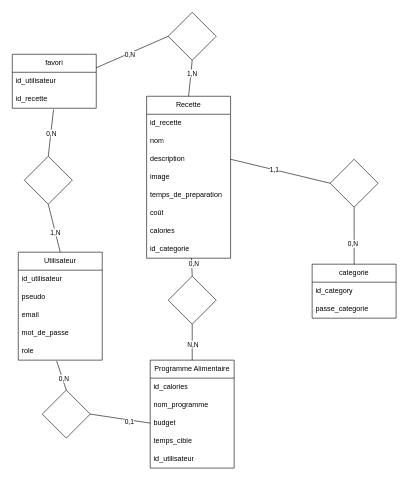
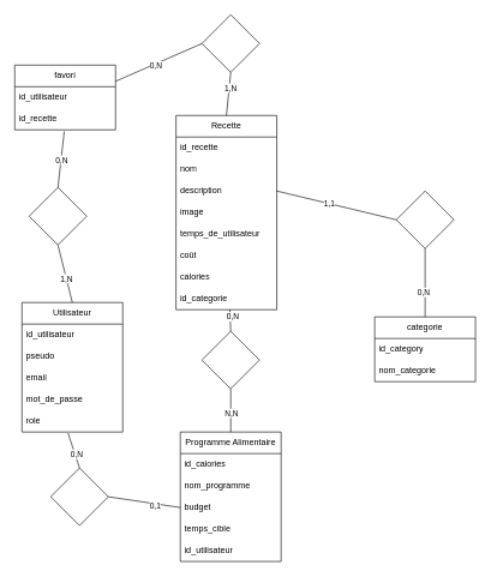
  <mxCell id="0" />
  <mxCell id="1" parent="0" />
  <mxCell id="2" value="Utilisateur" style="swimlane;fontStyle=0;childLayout=stackLayout;horizontal=1;startSize=30;horizontalStack=0;resizeParent=1;resizeParentMax=0;resizeLast=0;collapsible=1;marginBottom=0;whiteSpace=wrap;html=1;" parent="1" vertex="1"><mxGeometry x="30" y="420" width="140" height="180" as="geometry" /></mxCell>
  <mxCell id="3" value="id_utilisateur" style="text;strokeColor=none;fillColor=none;align=left;verticalAlign=middle;spacingLeft=4;spacingRight=4;overflow=hidden;points=[[0,0.5],[1,0.5]];portConstraint=eastwest;rotatable=0;whiteSpace=wrap;html=1;" parent="2" vertex="1"><mxGeometry y="30" width="140" height="30" as="geometry" /></mxCell>
  <mxCell id="4" value="pseudo" style="text;strokeColor=none;fillColor=none;align=left;verticalAlign=middle;spacingLeft=4;spacingRight=4;overflow=hidden;points=[[0,0.5],[1,0.5]];portConstraint=eastwest;rotatable=0;whiteSpace=wrap;html=1;" parent="2" vertex="1"><mxGeometry y="60" width="140" height="30" as="geometry" /></mxCell>
  <mxCell id="5" value="email&lt;span style=&quot;color: rgba(0, 0, 0, 0); font-family: monospace; font-size: 0px; text-wrap: nowrap;&quot;&gt;%3CmxGraphModel%3E%3Croot%3E%3CmxCell%20id%3D%220%22%2F%3E%3CmxCell%20id%3D%221%22%20parent%3D%220%22%2F%3E%3CmxCell%20id%3D%222%22%20value%3D%22Utilisateur%22%20style%3D%22swimlane%3BfontStyle%3D0%3BchildLayout%3DstackLayout%3Bhorizontal%3D1%3BstartSize%3D30%3BhorizontalStack%3D0%3BresizeParent%3D1%3BresizeParentMax%3D0%3BresizeLast%3D0%3Bcollapsible%3D1%3BmarginBottom%3D0%3BwhiteSpace%3Dwrap%3Bhtml%3D1%3B%22%20vertex%3D%221%22%20parent%3D%221%22%3E%3CmxGeometry%20x%3D%2270%22%20y%3D%22230%22%20width%3D%22140%22%20height%3D%22120%22%20as%3D%22geometry%22%2F%3E%3C%2FmxCell%3E%3CmxCell%20id%3D%223%22%20value%3D%22Item%201%22%20style%3D%22text%3BstrokeColor%3Dnone%3BfillColor%3Dnone%3Balign%3Dleft%3BverticalAlign%3Dmiddle%3BspacingLeft%3D4%3BspacingRight%3D4%3Boverflow%3Dhidden%3Bpoints%3D%5B%5B0%2C0.5%5D%2C%5B1%2C0.5%5D%5D%3BportConstraint%3Deastwest%3Brotatable%3D0%3BwhiteSpace%3Dwrap%3Bhtml%3D1%3B%22%20vertex%3D%221%22%20parent%3D%222%22%3E%3CmxGeometry%20y%3D%2230%22%20width%3D%22140%22%20height%3D%2230%22%20as%3D%22geometry%22%2F%3E%3C%2FmxCell%3E%3CmxCell%20id%3D%224%22%20value%3D%22Item%202%22%20style%3D%22text%3BstrokeColor%3Dnone%3BfillColor%3Dnone%3Balign%3Dleft%3BverticalAlign%3Dmiddle%3BspacingLeft%3D4%3BspacingRight%3D4%3Boverflow%3Dhidden%3Bpoints%3D%5B%5B0%2C0.5%5D%2C%5B1%2C0.5%5D%5D%3BportConstraint%3Deastwest%3Brotatable%3D0%3BwhiteSpace%3Dwrap%3Bhtml%3D1%3B%22%20vertex%3D%221%22%20parent%3D%222%22%3E%3CmxGeometry%20y%3D%2260%22%20width%3D%22140%22%20height%3D%2230%22%20as%3D%22geometry%22%2F%3E%3C%2FmxCell%3E%3CmxCell%20id%3D%225%22%20value%3D%22Item%203%22%20style%3D%22text%3BstrokeColor%3Dnone%3BfillColor%3Dnone%3Balign%3Dleft%3BverticalAlign%3Dmiddle%3BspacingLeft%3D4%3BspacingRight%3D4%3Boverflow%3Dhidden%3Bpoints%3D%5B%5B0%2C0.5%5D%2C%5B1%2C0.5%5D%5D%3BportConstraint%3Deastwest%3Brotatable%3D0%3BwhiteSpace%3Dwrap%3Bhtml%3D1%3B%22%20vertex%3D%221%22%20parent%3D%222%22%3E%3CmxGeometry%20y%3D%2290%22%20width%3D%22140%22%20height%3D%2230%22%20as%3D%22geometry%22%2F%3E%3C%2FmxCell%3E%3C%2Froot%3E%3C%2FmxGraphModel%3E&lt;/span&gt;" style="text;strokeColor=none;fillColor=none;align=left;verticalAlign=middle;spacingLeft=4;spacingRight=4;overflow=hidden;points=[[0,0.5],[1,0.5]];portConstraint=eastwest;rotatable=0;whiteSpace=wrap;html=1;" parent="2" vertex="1"><mxGeometry y="90" width="140" height="30" as="geometry" /></mxCell>
  <mxCell id="6" value="mot_de_passe" style="text;strokeColor=none;fillColor=none;align=left;verticalAlign=middle;spacingLeft=4;spacingRight=4;overflow=hidden;points=[[0,0.5],[1,0.5]];portConstraint=eastwest;rotatable=0;whiteSpace=wrap;html=1;" parent="2" vertex="1"><mxGeometry y="120" width="140" height="30" as="geometry" /></mxCell>
  <mxCell id="7" value="role" style="text;strokeColor=none;fillColor=none;align=left;verticalAlign=middle;spacingLeft=4;spacingRight=4;overflow=hidden;points=[[0,0.5],[1,0.5]];portConstraint=eastwest;rotatable=0;whiteSpace=wrap;html=1;" parent="2" vertex="1"><mxGeometry y="150" width="140" height="30" as="geometry" /></mxCell>
  <mxCell id="8" value="categorie" style="swimlane;fontStyle=0;childLayout=stackLayout;horizontal=1;startSize=30;horizontalStack=0;resizeParent=1;resizeParentMax=0;resizeLast=0;collapsible=1;marginBottom=0;whiteSpace=wrap;html=1;" parent="1" vertex="1"><mxGeometry x="520" y="440" width="140" height="90" as="geometry" /></mxCell>
  <mxCell id="9" value="id_category" style="text;strokeColor=none;fillColor=none;align=left;verticalAlign=middle;spacingLeft=4;spacingRight=4;overflow=hidden;points=[[0,0.5],[1,0.5]];portConstraint=eastwest;rotatable=0;whiteSpace=wrap;html=1;" parent="8" vertex="1"><mxGeometry y="30" width="140" height="30" as="geometry" /></mxCell>
- <mxCell id="10" value="passe_categorie" style="text;strokeColor=none;fillColor=none;align=left;verticalAlign=middle;spacingLeft=4;spacingRight=4;overflow=hidden;points=[[0,0.5],[1,0.5]];portConstraint=eastwest;rotatable=0;whiteSpace=wrap;html=1;" parent="8" vertex="1"><mxGeometry y="60" width="140" height="30" as="geometry" /></mxCell>
+ <mxCell id="10" value="nom_categorie" style="text;strokeColor=none;fillColor=none;align=left;verticalAlign=middle;spacingLeft=4;spacingRight=4;overflow=hidden;points=[[0,0.5],[1,0.5]];portConstraint=eastwest;rotatable=0;whiteSpace=wrap;html=1;" parent="8" vertex="1"><mxGeometry y="60" width="140" height="30" as="geometry" /></mxCell>
  <mxCell id="11" value="Programme Alimentaire" style="swimlane;fontStyle=0;childLayout=stackLayout;horizontal=1;startSize=30;horizontalStack=0;resizeParent=1;resizeParentMax=0;resizeLast=0;collapsible=1;marginBottom=0;whiteSpace=wrap;html=1;" parent="1" vertex="1"><mxGeometry x="250" y="600" width="140" height="180" as="geometry" /></mxCell>
  <mxCell id="12" value="id_calories" style="text;strokeColor=none;fillColor=none;align=left;verticalAlign=middle;spacingLeft=4;spacingRight=4;overflow=hidden;points=[[0,0.5],[1,0.5]];portConstraint=eastwest;rotatable=0;whiteSpace=wrap;html=1;" parent="11" vertex="1"><mxGeometry y="30" width="140" height="30" as="geometry" /></mxCell>
  <mxCell id="13" value="nom_programme" style="text;strokeColor=none;fillColor=none;align=left;verticalAlign=middle;spacingLeft=4;spacingRight=4;overflow=hidden;points=[[0,0.5],[1,0.5]];portConstraint=eastwest;rotatable=0;whiteSpace=wrap;html=1;" parent="11" vertex="1"><mxGeometry y="60" width="140" height="30" as="geometry" /></mxCell>
  <mxCell id="14" value="budget" style="text;strokeColor=none;fillColor=none;align=left;verticalAlign=middle;spacingLeft=4;spacingRight=4;overflow=hidden;points=[[0,0.5],[1,0.5]];portConstraint=eastwest;rotatable=0;whiteSpace=wrap;html=1;" parent="11" vertex="1"><mxGeometry y="90" width="140" height="30" as="geometry" /></mxCell>
  <mxCell id="15" value="temps_cible" style="text;strokeColor=none;fillColor=none;align=left;verticalAlign=middle;spacingLeft=4;spacingRight=4;overflow=hidden;points=[[0,0.5],[1,0.5]];portConstraint=eastwest;rotatable=0;whiteSpace=wrap;html=1;" parent="11" vertex="1"><mxGeometry y="120" width="140" height="30" as="geometry" /></mxCell>
  <mxCell id="16" value="id_utilisateur" style="text;strokeColor=none;fillColor=none;align=left;verticalAlign=middle;spacingLeft=4;spacingRight=4;overflow=hidden;points=[[0,0.5],[1,0.5]];portConstraint=eastwest;rotatable=0;whiteSpace=wrap;html=1;" parent="11" vertex="1"><mxGeometry y="150" width="140" height="30" as="geometry" /></mxCell>
  <mxCell id="17" value="Recette" style="swimlane;fontStyle=0;childLayout=stackLayout;horizontal=1;startSize=30;horizontalStack=0;resizeParent=1;resizeParentMax=0;resizeLast=0;collapsible=1;marginBottom=0;whiteSpace=wrap;html=1;" parent="1" vertex="1"><mxGeometry x="244" y="160" width="140" height="270" as="geometry" /></mxCell>
  <mxCell id="18" value="id_recette" style="text;strokeColor=none;fillColor=none;align=left;verticalAlign=middle;spacingLeft=4;spacingRight=4;overflow=hidden;points=[[0,0.5],[1,0.5]];portConstraint=eastwest;rotatable=0;whiteSpace=wrap;html=1;" parent="17" vertex="1"><mxGeometry y="30" width="140" height="30" as="geometry" /></mxCell>
  <mxCell id="19" value="nom" style="text;strokeColor=none;fillColor=none;align=left;verticalAlign=middle;spacingLeft=4;spacingRight=4;overflow=hidden;points=[[0,0.5],[1,0.5]];portConstraint=eastwest;rotatable=0;whiteSpace=wrap;html=1;" parent="17" vertex="1"><mxGeometry y="60" width="140" height="30" as="geometry" /></mxCell>
  <mxCell id="20" value="description" style="text;strokeColor=none;fillColor=none;align=left;verticalAlign=middle;spacingLeft=4;spacingRight=4;overflow=hidden;points=[[0,0.5],[1,0.5]];portConstraint=eastwest;rotatable=0;whiteSpace=wrap;html=1;" parent="17" vertex="1"><mxGeometry y="90" width="140" height="30" as="geometry" /></mxCell>
  <mxCell id="21" value="image" style="text;strokeColor=none;fillColor=none;align=left;verticalAlign=middle;spacingLeft=4;spacingRight=4;overflow=hidden;points=[[0,0.5],[1,0.5]];portConstraint=eastwest;rotatable=0;whiteSpace=wrap;html=1;" vertex="1" parent="17"><mxGeometry y="120" width="140" height="30" as="geometry" /></mxCell>
- <mxCell id="22" value="temps_de_preparation" style="text;strokeColor=none;fillColor=none;align=left;verticalAlign=middle;spacingLeft=4;spacingRight=4;overflow=hidden;points=[[0,0.5],[1,0.5]];portConstraint=eastwest;rotatable=0;whiteSpace=wrap;html=1;" parent="17" vertex="1"><mxGeometry y="150" width="140" height="30" as="geometry" /></mxCell>
+ <mxCell id="22" value="temps_de_utilisateur" style="text;strokeColor=none;fillColor=none;align=left;verticalAlign=middle;spacingLeft=4;spacingRight=4;overflow=hidden;points=[[0,0.5],[1,0.5]];portConstraint=eastwest;rotatable=0;whiteSpace=wrap;html=1;" parent="17" vertex="1"><mxGeometry y="150" width="140" height="30" as="geometry" /></mxCell>
  <mxCell id="23" value="coût" style="text;strokeColor=none;fillColor=none;align=left;verticalAlign=middle;spacingLeft=4;spacingRight=4;overflow=hidden;points=[[0,0.5],[1,0.5]];portConstraint=eastwest;rotatable=0;whiteSpace=wrap;html=1;" vertex="1" parent="17"><mxGeometry y="180" width="140" height="30" as="geometry" /></mxCell>
  <mxCell id="24" value="calories" style="text;strokeColor=none;fillColor=none;align=left;verticalAlign=middle;spacingLeft=4;spacingRight=4;overflow=hidden;points=[[0,0.5],[1,0.5]];portConstraint=eastwest;rotatable=0;whiteSpace=wrap;html=1;" parent="17" vertex="1"><mxGeometry y="210" width="140" height="30" as="geometry" /></mxCell>
  <mxCell id="25" value="id_categorie" style="text;strokeColor=none;fillColor=none;align=left;verticalAlign=middle;spacingLeft=4;spacingRight=4;overflow=hidden;points=[[0,0.5],[1,0.5]];portConstraint=eastwest;rotatable=0;whiteSpace=wrap;html=1;" parent="17" vertex="1"><mxGeometry y="240" width="140" height="30" as="geometry" /></mxCell>
  <mxCell id="26" value="" style="rhombus;whiteSpace=wrap;html=1;" parent="1" vertex="1"><mxGeometry x="550" y="265" width="80" height="80" as="geometry" /></mxCell>
  <mxCell id="27" value="" style="endArrow=none;html=1;rounded=0;entryX=0.5;entryY=0;entryDx=0;entryDy=0;exitX=0.5;exitY=1;exitDx=0;exitDy=0;" parent="1" source="26" target="8" edge="1"><mxGeometry width="50" height="50" relative="1" as="geometry"><mxPoint x="360" y="530" as="sourcePoint" /><mxPoint x="410" y="480" as="targetPoint" /></mxGeometry></mxCell>
  <mxCell id="28" value="0,N" style="edgeLabel;html=1;align=center;verticalAlign=middle;resizable=0;points=[];" parent="27" vertex="1" connectable="0"><mxGeometry x="0.263" y="-3" relative="1" as="geometry"><mxPoint as="offset" /></mxGeometry></mxCell>
  <mxCell id="29" value="" style="endArrow=none;html=1;rounded=0;entryX=0;entryY=0.5;entryDx=0;entryDy=0;exitX=1;exitY=0.5;exitDx=0;exitDy=0;" parent="1" edge="1"><mxGeometry width="50" height="50" relative="1" as="geometry"><mxPoint x="384" y="265" as="sourcePoint" /><mxPoint x="550" y="305" as="targetPoint" /></mxGeometry></mxCell>
  <mxCell id="30" value="1,1" style="edgeLabel;html=1;align=center;verticalAlign=middle;resizable=0;points=[];" vertex="1" connectable="0" parent="29"><mxGeometry x="-0.136" y="1" relative="1" as="geometry"><mxPoint as="offset" /></mxGeometry></mxCell>
  <mxCell id="31" value="" style="rhombus;whiteSpace=wrap;html=1;" parent="1" vertex="1"><mxGeometry x="70" y="650" width="80" height="80" as="geometry" /></mxCell>
  <mxCell id="32" value="" style="endArrow=none;html=1;rounded=0;exitX=0;exitY=0.5;exitDx=0;exitDy=0;entryX=1;entryY=0.5;entryDx=0;entryDy=0;" parent="1" source="14" target="31" edge="1"><mxGeometry width="50" height="50" relative="1" as="geometry"><mxPoint x="360" y="530" as="sourcePoint" /><mxPoint x="410" y="480" as="targetPoint" /></mxGeometry></mxCell>
  <mxCell id="33" value="0,1" style="edgeLabel;html=1;align=center;verticalAlign=middle;resizable=0;points=[];" parent="32" vertex="1" connectable="0"><mxGeometry x="-0.317" y="3" relative="1" as="geometry"><mxPoint as="offset" /></mxGeometry></mxCell>
  <mxCell id="34" value="" style="endArrow=none;html=1;rounded=0;exitX=0.5;exitY=0;exitDx=0;exitDy=0;entryX=0.457;entryY=1.053;entryDx=0;entryDy=0;entryPerimeter=0;" parent="1" source="31" target="7" edge="1"><mxGeometry width="50" height="50" relative="1" as="geometry"><mxPoint x="360" y="530" as="sourcePoint" /><mxPoint x="410" y="480" as="targetPoint" /></mxGeometry></mxCell>
  <mxCell id="35" value="0,N" style="edgeLabel;html=1;align=center;verticalAlign=middle;resizable=0;points=[];" parent="34" vertex="1" connectable="0"><mxGeometry x="-0.199" y="-2" relative="1" as="geometry"><mxPoint as="offset" /></mxGeometry></mxCell>
  <mxCell id="36" value="" style="endArrow=none;html=1;rounded=0;exitX=0.5;exitY=0;exitDx=0;exitDy=0;entryX=0.5;entryY=1;entryDx=0;entryDy=0;" parent="1" source="11" target="38" edge="1"><mxGeometry width="50" height="50" relative="1" as="geometry"><mxPoint x="370" y="610" as="sourcePoint" /><mxPoint x="370" y="550" as="targetPoint" /></mxGeometry></mxCell>
  <mxCell id="37" value="N,N" style="edgeLabel;html=1;align=center;verticalAlign=middle;resizable=0;points=[];" parent="36" vertex="1" connectable="0"><mxGeometry x="-0.1" relative="1" as="geometry"><mxPoint as="offset" /></mxGeometry></mxCell>
  <mxCell id="38" value="" style="rhombus;whiteSpace=wrap;html=1;" parent="1" vertex="1"><mxGeometry x="280" y="460" width="80" height="80" as="geometry" /></mxCell>
  <mxCell id="39" value="" style="endArrow=none;html=1;rounded=0;entryX=0.5;entryY=0;entryDx=0;entryDy=0;exitX=0.534;exitY=0.987;exitDx=0;exitDy=0;exitPerimeter=0;" parent="1" source="25" target="38" edge="1"><mxGeometry width="50" height="50" relative="1" as="geometry"><mxPoint x="360" y="530" as="sourcePoint" /><mxPoint x="410" y="480" as="targetPoint" /></mxGeometry></mxCell>
  <mxCell id="40" value="0,N" style="edgeLabel;html=1;align=center;verticalAlign=middle;resizable=0;points=[];" parent="39" vertex="1" connectable="0"><mxGeometry x="-0.361" y="3" relative="1" as="geometry"><mxPoint as="offset" /></mxGeometry></mxCell>
  <mxCell id="41" value="favori" style="swimlane;fontStyle=0;childLayout=stackLayout;horizontal=1;startSize=30;horizontalStack=0;resizeParent=1;resizeParentMax=0;resizeLast=0;collapsible=1;marginBottom=0;whiteSpace=wrap;html=1;" vertex="1" parent="1"><mxGeometry x="20" y="90" width="140" height="90" as="geometry" /></mxCell>
  <mxCell id="42" value="id_utilisateur" style="text;strokeColor=none;fillColor=none;align=left;verticalAlign=middle;spacingLeft=4;spacingRight=4;overflow=hidden;points=[[0,0.5],[1,0.5]];portConstraint=eastwest;rotatable=0;whiteSpace=wrap;html=1;" vertex="1" parent="41"><mxGeometry y="30" width="140" height="30" as="geometry" /></mxCell>
  <mxCell id="43" value="id_recette" style="text;strokeColor=none;fillColor=none;align=left;verticalAlign=middle;spacingLeft=4;spacingRight=4;overflow=hidden;points=[[0,0.5],[1,0.5]];portConstraint=eastwest;rotatable=0;whiteSpace=wrap;html=1;" vertex="1" parent="41"><mxGeometry y="60" width="140" height="30" as="geometry" /></mxCell>
  <mxCell id="44" value="" style="rhombus;whiteSpace=wrap;html=1;" vertex="1" parent="1"><mxGeometry x="40" y="260" width="80" height="80" as="geometry" /></mxCell>
  <mxCell id="45" value="" style="endArrow=none;html=1;rounded=0;exitX=0.491;exitY=1.073;exitDx=0;exitDy=0;exitPerimeter=0;entryX=0.5;entryY=0;entryDx=0;entryDy=0;" edge="1" parent="1" source="43" target="44"><mxGeometry width="50" height="50" relative="1" as="geometry"><mxPoint x="400" y="320" as="sourcePoint" /><mxPoint x="450" y="270" as="targetPoint" /></mxGeometry></mxCell>
  <mxCell id="46" value="0,N" style="edgeLabel;html=1;align=center;verticalAlign=middle;resizable=0;points=[];" vertex="1" connectable="0" parent="45"><mxGeometry x="0.029" relative="1" as="geometry"><mxPoint as="offset" /></mxGeometry></mxCell>
  <mxCell id="47" value="" style="endArrow=none;html=1;rounded=0;exitX=0.5;exitY=1;exitDx=0;exitDy=0;entryX=0.5;entryY=0;entryDx=0;entryDy=0;" edge="1" parent="1" source="44" target="2"><mxGeometry width="50" height="50" relative="1" as="geometry"><mxPoint x="400" y="320" as="sourcePoint" /><mxPoint x="450" y="270" as="targetPoint" /></mxGeometry></mxCell>
  <mxCell id="48" value="1,N" style="edgeLabel;html=1;align=center;verticalAlign=middle;resizable=0;points=[];" vertex="1" connectable="0" parent="47"><mxGeometry x="0.158" relative="1" as="geometry"><mxPoint as="offset" /></mxGeometry></mxCell>
  <mxCell id="49" value="" style="rhombus;whiteSpace=wrap;html=1;" vertex="1" parent="1"><mxGeometry x="280" y="20" width="80" height="80" as="geometry" /></mxCell>
  <mxCell id="50" value="" style="endArrow=none;html=1;rounded=0;entryX=0;entryY=0.5;entryDx=0;entryDy=0;exitX=1;exitY=0.25;exitDx=0;exitDy=0;" edge="1" parent="1" source="41" target="49"><mxGeometry width="50" height="50" relative="1" as="geometry"><mxPoint x="400" y="220" as="sourcePoint" /><mxPoint x="450" y="170" as="targetPoint" /></mxGeometry></mxCell>
  <mxCell id="51" value="0,N" style="edgeLabel;html=1;align=center;verticalAlign=middle;resizable=0;points=[];" vertex="1" connectable="0" parent="50"><mxGeometry x="-0.08" y="-2" relative="1" as="geometry"><mxPoint as="offset" /></mxGeometry></mxCell>
  <mxCell id="52" value="" style="endArrow=none;html=1;rounded=0;entryX=0.5;entryY=1;entryDx=0;entryDy=0;exitX=0.5;exitY=0;exitDx=0;exitDy=0;" edge="1" parent="1" source="17" target="49"><mxGeometry width="50" height="50" relative="1" as="geometry"><mxPoint x="400" y="220" as="sourcePoint" /><mxPoint x="450" y="170" as="targetPoint" /></mxGeometry></mxCell>
  <mxCell id="53" value="1,N" style="edgeLabel;html=1;align=center;verticalAlign=middle;resizable=0;points=[];" vertex="1" connectable="0" parent="52"><mxGeometry x="0.3" y="-2" relative="1" as="geometry"><mxPoint as="offset" /></mxGeometry></mxCell>
